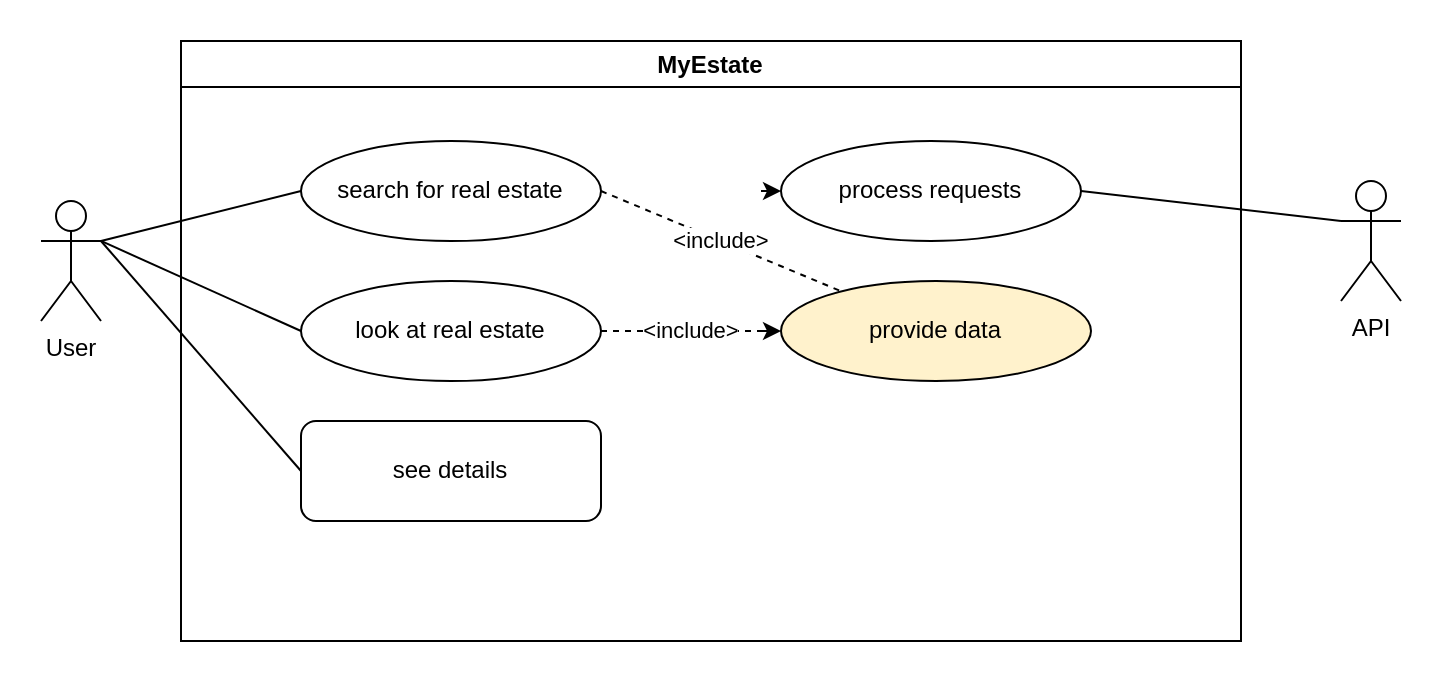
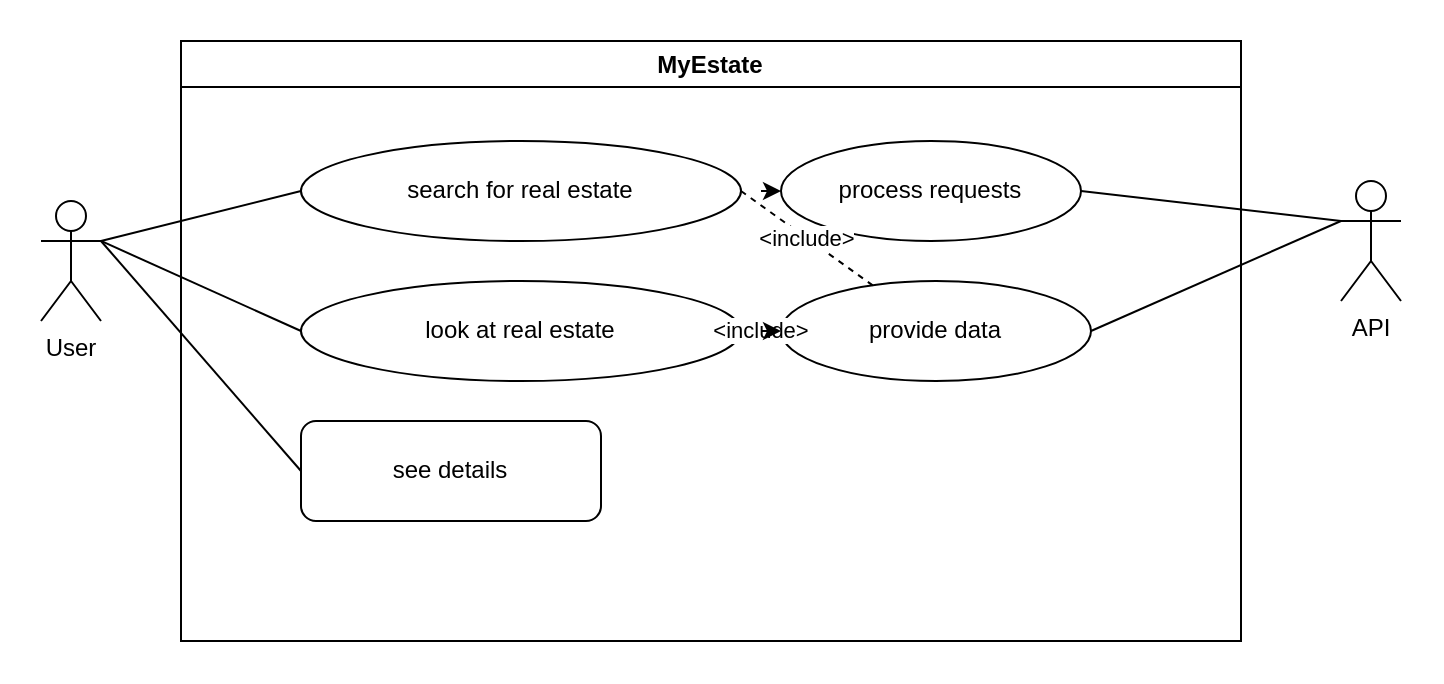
  <mxCell id="0" />
  <mxCell id="1" parent="0" />
  <mxCell id="2" value="User" style="shape=umlActor;verticalLabelPosition=bottom;verticalAlign=top;html=1;outlineConnect=0;" vertex="1" parent="1"><mxGeometry x="20" y="100" width="30" height="60" as="geometry" /></mxCell>
  <mxCell id="3" value="MyEstate" style="swimlane;" vertex="1" parent="1"><mxGeometry x="90" y="20" width="530" height="300" as="geometry" /></mxCell>
- <mxCell id="4" value="search for real estate" style="ellipse;whiteSpace=wrap;html=1;" vertex="1" parent="3"><mxGeometry x="60" y="50" width="150" height="50" as="geometry" /></mxCell>
- <mxCell id="5" value="look at real estate" style="ellipse;whiteSpace=wrap;html=1;" vertex="1" parent="3"><mxGeometry x="60" y="120" width="150" height="50" as="geometry" /></mxCell>
+ <mxCell id="4" value="search for real estate" style="ellipse;whiteSpace=wrap;html=1;" vertex="1" parent="3"><mxGeometry x="60" y="50" width="220" height="50" as="geometry" /></mxCell>
+ <mxCell id="5" value="look at real estate" style="ellipse;whiteSpace=wrap;html=1;" vertex="1" parent="3"><mxGeometry x="60" y="120" width="220" height="50" as="geometry" /></mxCell>
  <mxCell id="6" value="see details" style="whiteSpace=wrap;html=1;rounded=1;" vertex="1" parent="3"><mxGeometry x="60" y="190" width="150" height="50" as="geometry" /></mxCell>
- <mxCell id="7" value="provide data" style="ellipse;whiteSpace=wrap;html=1;fillColor=#fff2cc;" vertex="1" parent="3"><mxGeometry x="300" y="120" width="155" height="50" as="geometry" /></mxCell>
+ <mxCell id="7" value="provide data" style="ellipse;whiteSpace=wrap;html=1;" vertex="1" parent="3"><mxGeometry x="300" y="120" width="155" height="50" as="geometry" /></mxCell>
  <mxCell id="8" value="process requests" style="ellipse;whiteSpace=wrap;html=1;" vertex="1" parent="3"><mxGeometry x="300" y="50" width="150" height="50" as="geometry" /></mxCell>
  <mxCell id="9" value="&amp;lt;include&amp;gt;" style="endArrow=none;dashed=1;html=1;rounded=0;exitX=1;exitY=0.5;exitDx=0;exitDy=0;" edge="1" parent="3" source="4" target="7"><mxGeometry width="50" height="50" relative="1" as="geometry"><mxPoint x="250" y="260" as="sourcePoint" /><mxPoint x="300" y="210" as="targetPoint" /></mxGeometry></mxCell>
  <mxCell id="10" value="&amp;lt;include&amp;gt;" style="endArrow=none;dashed=1;html=1;rounded=0;exitX=1;exitY=0.5;exitDx=0;exitDy=0;entryX=0;entryY=0.5;entryDx=0;entryDy=0;" edge="1" parent="3" source="5" target="7"><mxGeometry width="50" height="50" relative="1" as="geometry"><mxPoint x="250" y="260" as="sourcePoint" /><mxPoint x="300" y="210" as="targetPoint" /></mxGeometry></mxCell>
  <mxCell id="11" value="" style="endArrow=none;html=1;rounded=0;exitX=1;exitY=0.333;exitDx=0;exitDy=0;exitPerimeter=0;entryX=0;entryY=0.5;entryDx=0;entryDy=0;" edge="1" parent="1" source="2" target="5"><mxGeometry width="50" height="50" relative="1" as="geometry"><mxPoint x="340" y="280" as="sourcePoint" /><mxPoint x="390" y="230" as="targetPoint" /></mxGeometry></mxCell>
  <mxCell id="12" value="" style="endArrow=none;html=1;rounded=0;exitX=1;exitY=0.333;exitDx=0;exitDy=0;exitPerimeter=0;entryX=0;entryY=0.5;entryDx=0;entryDy=0;" edge="1" parent="1" source="2" target="4"><mxGeometry width="50" height="50" relative="1" as="geometry"><mxPoint x="340" y="280" as="sourcePoint" /><mxPoint x="390" y="230" as="targetPoint" /></mxGeometry></mxCell>
  <mxCell id="13" value="" style="endArrow=none;html=1;rounded=0;entryX=0;entryY=0.5;entryDx=0;entryDy=0;" edge="1" parent="1" target="6"><mxGeometry width="50" height="50" relative="1" as="geometry"><mxPoint x="50" y="120" as="sourcePoint" /><mxPoint x="390" y="230" as="targetPoint" /></mxGeometry></mxCell>
  <mxCell id="14" value="API" style="shape=umlActor;verticalLabelPosition=bottom;verticalAlign=top;html=1;outlineConnect=0;" vertex="1" parent="1"><mxGeometry x="670" y="90" width="30" height="60" as="geometry" /></mxCell>
  <mxCell id="15" value="" style="endArrow=classic;html=1;rounded=0;entryX=0;entryY=0.5;entryDx=0;entryDy=0;" edge="1" parent="1" target="8"><mxGeometry width="50" height="50" relative="1" as="geometry"><mxPoint x="380" y="95" as="sourcePoint" /><mxPoint x="390" y="230" as="targetPoint" /></mxGeometry></mxCell>
  <mxCell id="16" value="" style="endArrow=classic;html=1;rounded=0;entryX=0;entryY=0.5;entryDx=0;entryDy=0;" edge="1" parent="1" target="7"><mxGeometry width="50" height="50" relative="1" as="geometry"><mxPoint x="380" y="165" as="sourcePoint" /><mxPoint x="390" y="190" as="targetPoint" /></mxGeometry></mxCell>
+ <mxCell id="17" value="" style="endArrow=none;html=1;rounded=0;entryX=0;entryY=0.333;entryDx=0;entryDy=0;entryPerimeter=0;exitX=1;exitY=0.5;exitDx=0;exitDy=0;" edge="1" parent="1" source="7" target="14"><mxGeometry width="50" height="50" relative="1" as="geometry"><mxPoint x="340" y="240" as="sourcePoint" /><mxPoint x="390" y="190" as="targetPoint" /></mxGeometry></mxCell>
  <mxCell id="18" value="" style="endArrow=none;html=1;rounded=0;exitX=1;exitY=0.5;exitDx=0;exitDy=0;" edge="1" parent="1" source="8"><mxGeometry width="50" height="50" relative="1" as="geometry"><mxPoint x="340" y="240" as="sourcePoint" /><mxPoint x="670" y="110" as="targetPoint" /></mxGeometry></mxCell>
